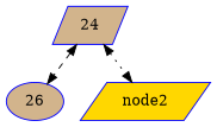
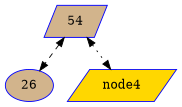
  digraph {
    node [color=blue fillcolor=tan shape=parallelogram style=filled]
    edge [dir=both]
-   n1 [label=24]
+   n1 [label=54]
    n2 [label=26 shape=ellipse]
-   node2 [fillcolor=gold]
+   node2 [fillcolor=gold label=node4]
    n1 -> n2 [style=dashed]
    n1 -> node2 [style=dotted]
  }
